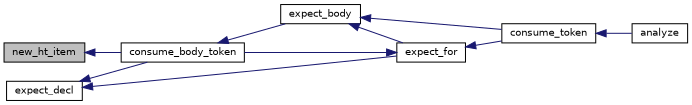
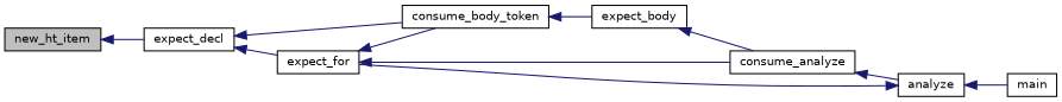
  digraph {
    rankdir=LR
    node [color=black fillcolor=white fontname=Helvetica fontsize=10 shape=record style=filled]
    edge [color=midnightblue dir=back fontname=Helvetica fontsize=10 labelfontname=Helvetica labelfontsize=10 style=solid]
    n1 [fillcolor=grey75 fontcolor=black height=0.2 label=new_ht_item width=0.4]
    n2 [height=0.2 label=expect_decl width=0.4]
    n3 [height=0.2 label=expect_for width=0.4]
    n4 [height=0.2 label=consume_body_token width=0.4]
-   n5 [height=0.2 label=consume_token width=0.4]
+   n5 [height=0.2 label=consume_analyze width=0.4]
    n6 [height=0.2 label=analyze width=0.4]
    n7 [height=0.2 label=expect_body width=0.4]
-   n1 -> n4
+   n8 [height=0.2 label=main width=0.4]
+   n1 -> n2
    n2 -> n3
    n2 -> n4
    n3 -> n4
    n3 -> n5
    n4 -> n7
    n5 -> n6
-   n7 -> n3
+   n6 -> n8
+   n6 -> n3
    n7 -> n5
  }
